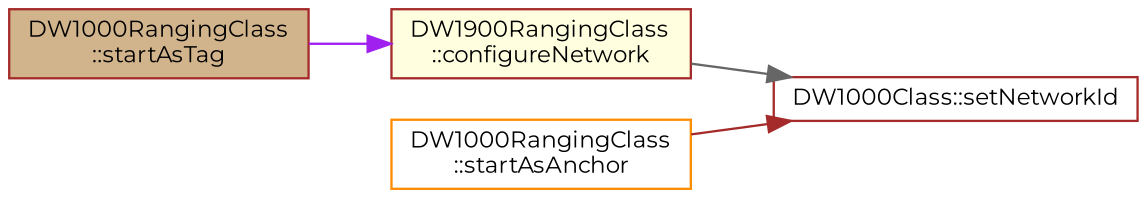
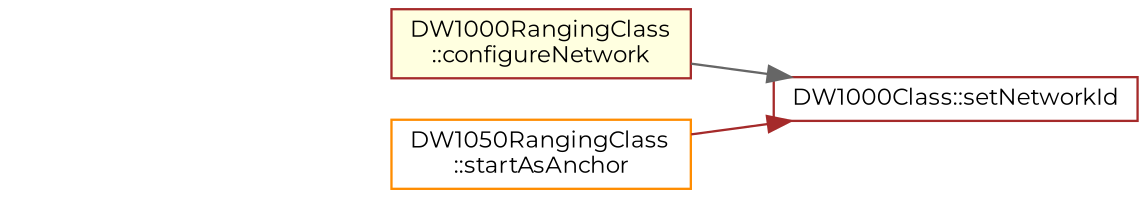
  digraph {
    fontname=Montserrat
    rankdir=RL
    node [color=brown fillcolor=white fontname=Montserrat fontsize=10 shape=box style=filled]
    edge [dir=back fontname=Montserrat fontsize=10 labelfontname=Helvetica labelfontsize=10 style=solid]
    n1 [fontcolor=black height=0.2 label="DW1000Class::setNetworkId" width=0.4]
-   n2 [fillcolor=lightyellow height=0.2 label="DW1900RangingClass\l::configureNetwork" width=0.4]
-   n3 [color=darkorange height=0.2 label="DW1000RangingClass\l::startAsAnchor" width=0.4]
-   n4 [fillcolor=tan height=0.2 label="DW1000RangingClass\l::startAsTag" width=0.4]
+   n2 [fillcolor=lightyellow height=0.2 label="DW1000RangingClass\l::configureNetwork" width=0.4]
+   n3 [color=darkorange height=0.2 label="DW1050RangingClass\l::startAsAnchor" width=0.4]
    n1 -> n2 [color=gray40]
    n1 -> n3 [color=brown]
-   n2 -> n4 [color=purple]
  }
